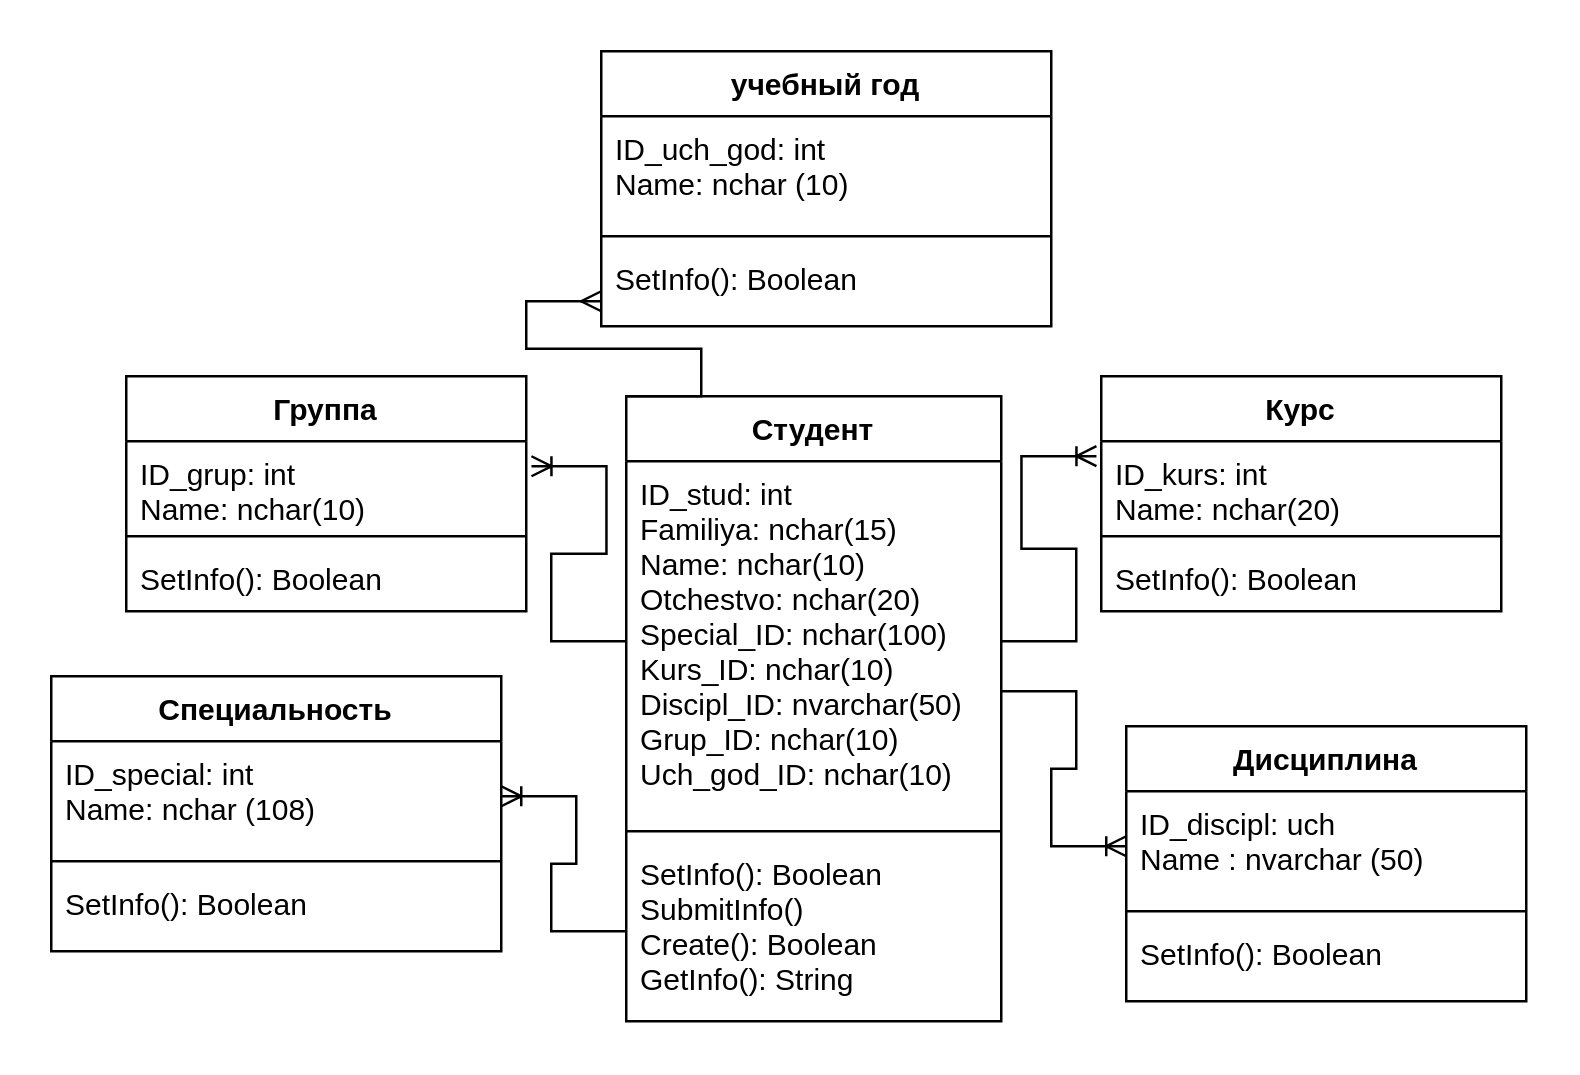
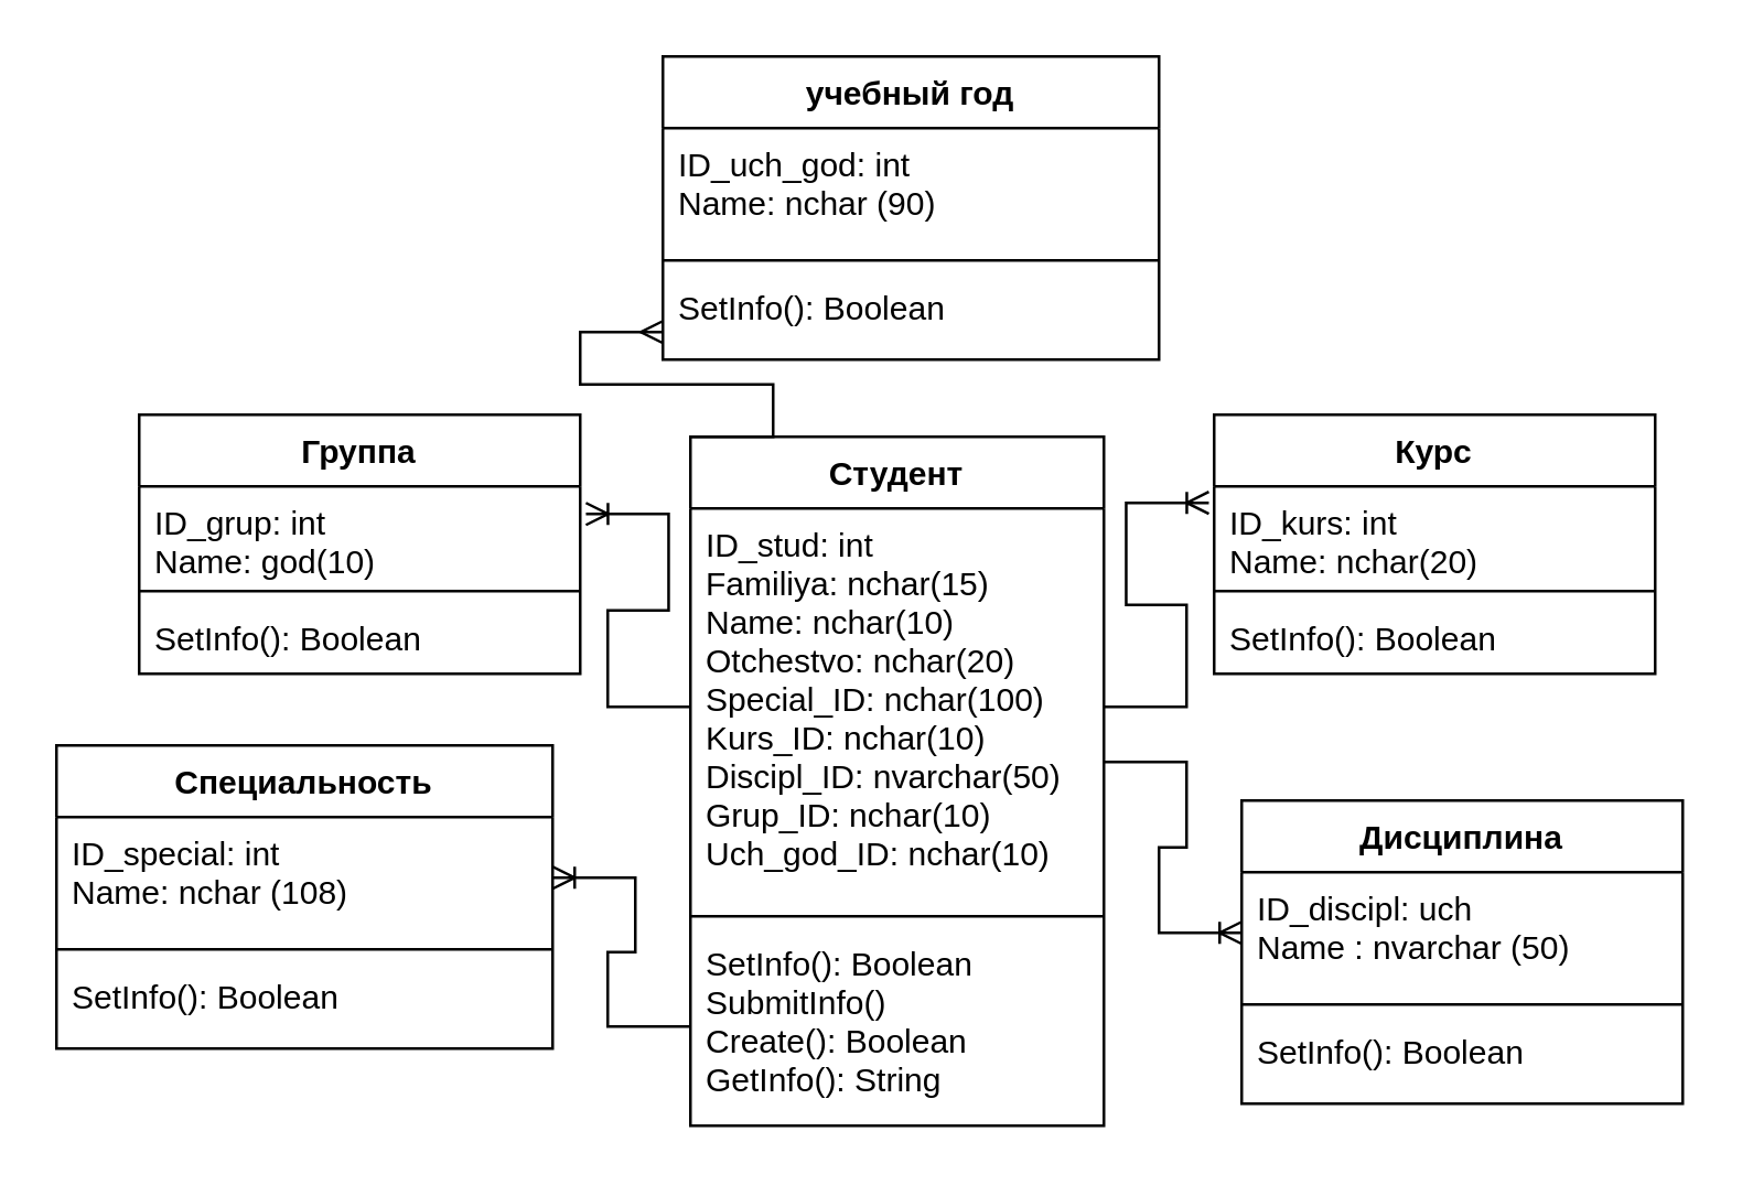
  <mxCell id="0" />
  <mxCell id="1" parent="0" />
  <mxCell id="2" value="Группа" style="swimlane;fontStyle=1;align=center;verticalAlign=top;childLayout=stackLayout;horizontal=1;startSize=26;horizontalStack=0;resizeParent=1;resizeParentMax=0;resizeLast=0;collapsible=1;marginBottom=0;" parent="1" vertex="1"><mxGeometry x="50" y="150" width="160" height="94" as="geometry" /></mxCell>
- <mxCell id="3" value="ID_grup: int&#10;Name: nchar(10)" style="text;strokeColor=none;fillColor=none;align=left;verticalAlign=top;spacingLeft=4;spacingRight=4;overflow=hidden;rotatable=0;points=[[0,0.5],[1,0.5]];portConstraint=eastwest;" parent="2" vertex="1"><mxGeometry y="26" width="160" height="34" as="geometry" /></mxCell>
+ <mxCell id="3" value="ID_grup: int&#10;Name: god(10)" style="text;strokeColor=none;fillColor=none;align=left;verticalAlign=top;spacingLeft=4;spacingRight=4;overflow=hidden;rotatable=0;points=[[0,0.5],[1,0.5]];portConstraint=eastwest;" parent="2" vertex="1"><mxGeometry y="26" width="160" height="34" as="geometry" /></mxCell>
  <mxCell id="4" value="" style="line;strokeWidth=1;fillColor=none;align=left;verticalAlign=middle;spacingTop=-1;spacingLeft=3;spacingRight=3;rotatable=0;labelPosition=right;points=[];portConstraint=eastwest;" parent="2" vertex="1"><mxGeometry y="60" width="160" height="8" as="geometry" /></mxCell>
  <mxCell id="5" value="SetInfo(): Boolean" style="text;strokeColor=none;fillColor=none;align=left;verticalAlign=top;spacingLeft=4;spacingRight=4;overflow=hidden;rotatable=0;points=[[0,0.5],[1,0.5]];portConstraint=eastwest;" parent="2" vertex="1"><mxGeometry y="68" width="160" height="26" as="geometry" /></mxCell>
  <mxCell id="6" value="учебный год" style="swimlane;fontStyle=1;align=center;verticalAlign=top;childLayout=stackLayout;horizontal=1;startSize=26;horizontalStack=0;resizeParent=1;resizeParentMax=0;resizeLast=0;collapsible=1;marginBottom=0;" parent="1" vertex="1"><mxGeometry x="240" y="20" width="180" height="110" as="geometry" /></mxCell>
- <mxCell id="7" value="ID_uch_god: int&#10;Name: nchar (10)" style="text;strokeColor=none;fillColor=none;align=left;verticalAlign=top;spacingLeft=4;spacingRight=4;overflow=hidden;rotatable=0;points=[[0,0.5],[1,0.5]];portConstraint=eastwest;" parent="6" vertex="1"><mxGeometry y="26" width="180" height="44" as="geometry" /></mxCell>
+ <mxCell id="7" value="ID_uch_god: int&#10;Name: nchar (90)" style="text;strokeColor=none;fillColor=none;align=left;verticalAlign=top;spacingLeft=4;spacingRight=4;overflow=hidden;rotatable=0;points=[[0,0.5],[1,0.5]];portConstraint=eastwest;" parent="6" vertex="1"><mxGeometry y="26" width="180" height="44" as="geometry" /></mxCell>
  <mxCell id="8" value="" style="line;strokeWidth=1;fillColor=none;align=left;verticalAlign=middle;spacingTop=-1;spacingLeft=3;spacingRight=3;rotatable=0;labelPosition=right;points=[];portConstraint=eastwest;" parent="6" vertex="1"><mxGeometry y="70" width="180" height="8" as="geometry" /></mxCell>
  <mxCell id="9" value="SetInfo(): Boolean&#10;" style="text;strokeColor=none;fillColor=none;align=left;verticalAlign=top;spacingLeft=4;spacingRight=4;overflow=hidden;rotatable=0;points=[[0,0.5],[1,0.5]];portConstraint=eastwest;" parent="6" vertex="1"><mxGeometry y="78" width="180" height="32" as="geometry" /></mxCell>
  <mxCell id="10" value="Студент" style="swimlane;fontStyle=1;align=center;verticalAlign=top;childLayout=stackLayout;horizontal=1;startSize=26;horizontalStack=0;resizeParent=1;resizeParentMax=0;resizeLast=0;collapsible=1;marginBottom=0;" parent="1" vertex="1"><mxGeometry x="250" y="158" width="150" height="250" as="geometry" /></mxCell>
  <mxCell id="11" value="ID_stud: int&#10;Familiya: nchar(15)&#10;Name: nchar(10)&#10;Otchestvo: nchar(20)&#10;Special_ID: nchar(100)&#10;Kurs_ID: nchar(10)&#10;Discipl_ID: nvarchar(50) &#10;Grup_ID: nchar(10)&#10;Uch_god_ID: nchar(10)" style="text;strokeColor=none;fillColor=none;align=left;verticalAlign=top;spacingLeft=4;spacingRight=4;overflow=hidden;rotatable=0;points=[[0,0.5],[1,0.5]];portConstraint=eastwest;" parent="10" vertex="1"><mxGeometry y="26" width="150" height="144" as="geometry" /></mxCell>
  <mxCell id="12" value="" style="line;strokeWidth=1;fillColor=none;align=left;verticalAlign=middle;spacingTop=-1;spacingLeft=3;spacingRight=3;rotatable=0;labelPosition=right;points=[];portConstraint=eastwest;" parent="10" vertex="1"><mxGeometry y="170" width="150" height="8" as="geometry" /></mxCell>
  <mxCell id="13" value="SetInfo(): Boolean&#10;SubmitInfo()&#10;Create(): Boolean&#10;GetInfo(): String" style="text;strokeColor=none;fillColor=none;align=left;verticalAlign=top;spacingLeft=4;spacingRight=4;overflow=hidden;rotatable=0;points=[[0,0.5],[1,0.5]];portConstraint=eastwest;" parent="10" vertex="1"><mxGeometry y="178" width="150" height="72" as="geometry" /></mxCell>
  <mxCell id="14" value="Курс" style="swimlane;fontStyle=1;align=center;verticalAlign=top;childLayout=stackLayout;horizontal=1;startSize=26;horizontalStack=0;resizeParent=1;resizeParentMax=0;resizeLast=0;collapsible=1;marginBottom=0;" parent="1" vertex="1"><mxGeometry x="440" y="150" width="160" height="94" as="geometry" /></mxCell>
  <mxCell id="15" value="ID_kurs: int&#10;Name: nchar(20)" style="text;strokeColor=none;fillColor=none;align=left;verticalAlign=top;spacingLeft=4;spacingRight=4;overflow=hidden;rotatable=0;points=[[0,0.5],[1,0.5]];portConstraint=eastwest;" parent="14" vertex="1"><mxGeometry y="26" width="160" height="34" as="geometry" /></mxCell>
  <mxCell id="16" value="" style="line;strokeWidth=1;fillColor=none;align=left;verticalAlign=middle;spacingTop=-1;spacingLeft=3;spacingRight=3;rotatable=0;labelPosition=right;points=[];portConstraint=eastwest;" parent="14" vertex="1"><mxGeometry y="60" width="160" height="8" as="geometry" /></mxCell>
  <mxCell id="17" value="SetInfo(): Boolean" style="text;strokeColor=none;fillColor=none;align=left;verticalAlign=top;spacingLeft=4;spacingRight=4;overflow=hidden;rotatable=0;points=[[0,0.5],[1,0.5]];portConstraint=eastwest;" parent="14" vertex="1"><mxGeometry y="68" width="160" height="26" as="geometry" /></mxCell>
  <mxCell id="18" value="Дисциплина" style="swimlane;fontStyle=1;align=center;verticalAlign=top;childLayout=stackLayout;horizontal=1;startSize=26;horizontalStack=0;resizeParent=1;resizeParentMax=0;resizeLast=0;collapsible=1;marginBottom=0;" parent="1" vertex="1"><mxGeometry x="450" y="290" width="160" height="110" as="geometry" /></mxCell>
  <mxCell id="19" value="ID_discipl: uch&#10;Name : nvarchar (50)" style="text;strokeColor=none;fillColor=none;align=left;verticalAlign=top;spacingLeft=4;spacingRight=4;overflow=hidden;rotatable=0;points=[[0,0.5],[1,0.5]];portConstraint=eastwest;" parent="18" vertex="1"><mxGeometry y="26" width="160" height="44" as="geometry" /></mxCell>
  <mxCell id="20" value="" style="line;strokeWidth=1;fillColor=none;align=left;verticalAlign=middle;spacingTop=-1;spacingLeft=3;spacingRight=3;rotatable=0;labelPosition=right;points=[];portConstraint=eastwest;" parent="18" vertex="1"><mxGeometry y="70" width="160" height="8" as="geometry" /></mxCell>
  <mxCell id="21" value="SetInfo(): Boolean&#10;" style="text;strokeColor=none;fillColor=none;align=left;verticalAlign=top;spacingLeft=4;spacingRight=4;overflow=hidden;rotatable=0;points=[[0,0.5],[1,0.5]];portConstraint=eastwest;" parent="18" vertex="1"><mxGeometry y="78" width="160" height="32" as="geometry" /></mxCell>
  <mxCell id="22" value="Специальность" style="swimlane;fontStyle=1;align=center;verticalAlign=top;childLayout=stackLayout;horizontal=1;startSize=26;horizontalStack=0;resizeParent=1;resizeParentMax=0;resizeLast=0;collapsible=1;marginBottom=0;" parent="1" vertex="1"><mxGeometry x="20" y="270" width="180" height="110" as="geometry" /></mxCell>
  <mxCell id="23" value="ID_special: int&#10;Name: nchar (108)&#10;" style="text;strokeColor=none;fillColor=none;align=left;verticalAlign=top;spacingLeft=4;spacingRight=4;overflow=hidden;rotatable=0;points=[[0,0.5],[1,0.5]];portConstraint=eastwest;" parent="22" vertex="1"><mxGeometry y="26" width="180" height="44" as="geometry" /></mxCell>
  <mxCell id="24" value="" style="line;strokeWidth=1;fillColor=none;align=left;verticalAlign=middle;spacingTop=-1;spacingLeft=3;spacingRight=3;rotatable=0;labelPosition=right;points=[];portConstraint=eastwest;" parent="22" vertex="1"><mxGeometry y="70" width="180" height="8" as="geometry" /></mxCell>
  <mxCell id="25" value="SetInfo(): Boolean&#10;" style="text;strokeColor=none;fillColor=none;align=left;verticalAlign=top;spacingLeft=4;spacingRight=4;overflow=hidden;rotatable=0;points=[[0,0.5],[1,0.5]];portConstraint=eastwest;" parent="22" vertex="1"><mxGeometry y="78" width="180" height="32" as="geometry" /></mxCell>
  <mxCell id="26" value="" style="edgeStyle=entityRelationEdgeStyle;fontSize=12;html=1;endArrow=ERoneToMany;rounded=0;entryX=1;entryY=0.5;entryDx=0;entryDy=0;exitX=0;exitY=0.5;exitDx=0;exitDy=0;" parent="1" source="13" target="23" edge="1"><mxGeometry width="100" height="100" relative="1" as="geometry"><mxPoint x="250" y="342" as="sourcePoint" /><mxPoint x="20" y="230" as="targetPoint" /></mxGeometry></mxCell>
  <mxCell id="27" value="" style="edgeStyle=entityRelationEdgeStyle;fontSize=12;html=1;endArrow=ERoneToMany;rounded=0;" parent="1" target="19" edge="1"><mxGeometry width="100" height="100" relative="1" as="geometry"><mxPoint x="400" y="276" as="sourcePoint" /><mxPoint x="430" y="200" as="targetPoint" /></mxGeometry></mxCell>
  <mxCell id="28" value="" style="edgeStyle=entityRelationEdgeStyle;fontSize=12;html=1;endArrow=ERoneToMany;rounded=0;exitX=0;exitY=0.5;exitDx=0;exitDy=0;entryX=1.013;entryY=0.294;entryDx=0;entryDy=0;entryPerimeter=0;" parent="1" source="11" target="3" edge="1"><mxGeometry width="100" height="100" relative="1" as="geometry"><mxPoint x="330" y="300" as="sourcePoint" /><mxPoint x="430" y="200" as="targetPoint" /></mxGeometry></mxCell>
  <mxCell id="29" value="" style="edgeStyle=entityRelationEdgeStyle;fontSize=12;html=1;endArrow=ERoneToMany;rounded=0;entryX=-0.012;entryY=0.176;entryDx=0;entryDy=0;entryPerimeter=0;exitX=1;exitY=0.5;exitDx=0;exitDy=0;" parent="1" source="11" target="15" edge="1"><mxGeometry width="100" height="100" relative="1" as="geometry"><mxPoint x="410" y="230" as="sourcePoint" /><mxPoint x="430" y="200" as="targetPoint" /></mxGeometry></mxCell>
  <mxCell id="30" value="" style="edgeStyle=entityRelationEdgeStyle;fontSize=12;html=1;endArrow=ERmany;rounded=0;exitX=0;exitY=0;exitDx=0;exitDy=0;" edge="1" parent="1" source="10"><mxGeometry width="100" height="100" relative="1" as="geometry"><mxPoint x="150" y="130" as="sourcePoint" /><mxPoint x="240" y="120" as="targetPoint" /></mxGeometry></mxCell>
